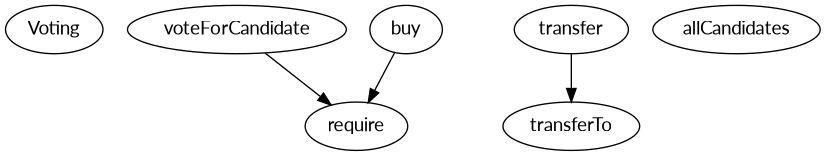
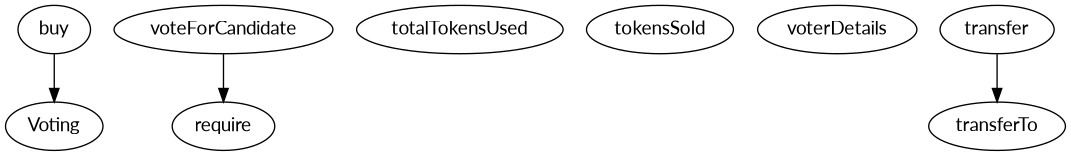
  strict digraph {
    fontname=Lato
    node [fontname=Lato]
    edge [fontname=Lato]
    Voting
    voteForCandidate
    require
+   totalTokensUsed
    buy
+   tokensSold
+   voterDetails
    transfer
    transferTo
-   allCandidates
    voteForCandidate -> require
-   buy -> require
+   buy -> Voting
    transfer -> transferTo
  }
